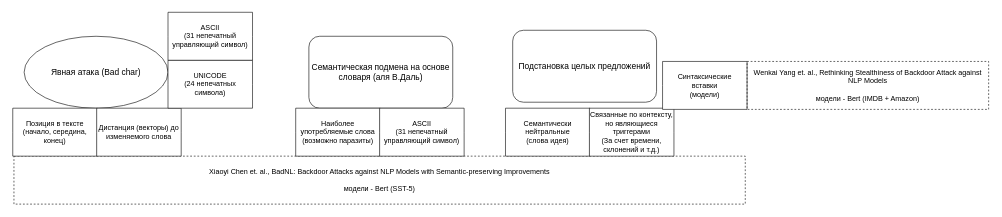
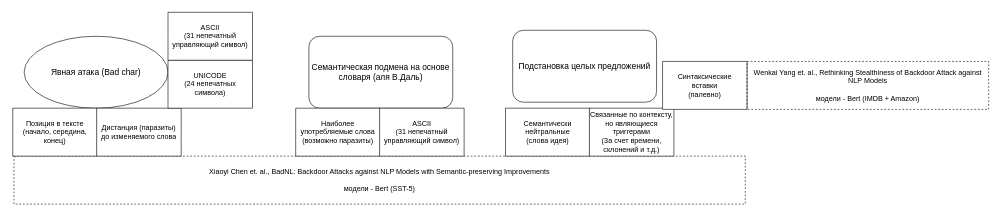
  <mxCell id="0" />
  <mxCell id="1" parent="0" />
  <mxCell id="2" value="Xiaoyi Chen et. al.,&amp;nbsp;BadNL: Backdoor Attacks against NLP Models with Semantic-preserving Improvements&lt;br&gt;&lt;br&gt;модели - Bert (SST-5)" style="text;html=1;strokeColor=default;fillColor=none;align=center;verticalAlign=middle;whiteSpace=wrap;rounded=0;dashed=1;" parent="1" vertex="1"><mxGeometry x="22" y="260" width="1220" height="80" as="geometry" /></mxCell>
  <mxCell id="3" value="Явная атака (Bad char)" style="ellipse;whiteSpace=wrap;html=1;fontSize=14;" parent="1" vertex="1"><mxGeometry x="39" y="60" width="240" height="120" as="geometry" /></mxCell>
  <mxCell id="4" value="Позиция в тексте&lt;br&gt;(начало, середина, конец)" style="shape=hexagon;perimeter=hexagonPerimeter2;whiteSpace=wrap;html=1;fixedSize=1;size=-40;" parent="1" vertex="1"><mxGeometry x="20" y="180" width="141" height="80" as="geometry" /></mxCell>
- <mxCell id="5" value="Дистанция (векторы) до изменяемого слова" style="shape=hexagon;perimeter=hexagonPerimeter2;whiteSpace=wrap;html=1;fixedSize=1;size=-30;" parent="1" vertex="1"><mxGeometry x="160" y="180" width="141" height="80" as="geometry" /></mxCell>
+ <mxCell id="5" value="Дистанция (паразиты) до изменяемого слова" style="shape=hexagon;perimeter=hexagonPerimeter2;whiteSpace=wrap;html=1;fixedSize=1;size=-30;" parent="1" vertex="1"><mxGeometry x="160" y="180" width="141" height="80" as="geometry" /></mxCell>
  <mxCell id="6" value="Семантическая подмена на основе словаря (аля В.Даль)" style="rounded=1;whiteSpace=wrap;html=1;fontSize=14;" parent="1" vertex="1"><mxGeometry x="514" y="60" width="240" height="120" as="geometry" /></mxCell>
  <mxCell id="7" value="UNICODE&lt;br&gt;(24 непечатных символа)" style="shape=hexagon;perimeter=hexagonPerimeter2;whiteSpace=wrap;html=1;fixedSize=1;size=-40;" parent="1" vertex="1"><mxGeometry x="279" y="100" width="141" height="80" as="geometry" /></mxCell>
  <mxCell id="8" value="ASCII&lt;br&gt;(31 непечатный управляющий символ)" style="shape=hexagon;perimeter=hexagonPerimeter2;whiteSpace=wrap;html=1;fixedSize=1;size=-30;" parent="1" vertex="1"><mxGeometry x="279" y="20" width="141" height="80" as="geometry" /></mxCell>
  <mxCell id="9" value="Наиболее употребляемые слова&lt;br&gt;(возможно паразиты)" style="shape=hexagon;perimeter=hexagonPerimeter2;whiteSpace=wrap;html=1;fixedSize=1;size=-40;" parent="1" vertex="1"><mxGeometry x="492" y="180" width="141" height="80" as="geometry" /></mxCell>
  <mxCell id="10" value="ASCII&lt;br&gt;(31 непечатный управляющий символ)" style="shape=hexagon;perimeter=hexagonPerimeter2;whiteSpace=wrap;html=1;fixedSize=1;size=-30;" parent="1" vertex="1"><mxGeometry x="632" y="180" width="141" height="80" as="geometry" /></mxCell>
  <mxCell id="11" value="Подстановка целых предложений" style="rounded=1;whiteSpace=wrap;html=1;fontSize=14;" parent="1" vertex="1"><mxGeometry x="854" y="50" width="240" height="120" as="geometry" /></mxCell>
  <mxCell id="12" value="Семантически нейтральные &lt;br&gt;(слова идея)" style="shape=hexagon;perimeter=hexagonPerimeter2;whiteSpace=wrap;html=1;fixedSize=1;size=-40;" parent="1" vertex="1"><mxGeometry x="842" y="180" width="141" height="80" as="geometry" /></mxCell>
  <mxCell id="13" value="Связанные по контексту, но являющиеся триггерами&lt;br&gt;(За счет времени, склонений и т.д.)" style="shape=hexagon;perimeter=hexagonPerimeter2;whiteSpace=wrap;html=1;fixedSize=1;size=-30;" parent="1" vertex="1"><mxGeometry x="982" y="180" width="141" height="80" as="geometry" /></mxCell>
- <mxCell id="14" value="Синтаксические &lt;br&gt;вставки &lt;br&gt;(модели)" style="shape=hexagon;perimeter=hexagonPerimeter2;whiteSpace=wrap;html=1;fixedSize=1;size=-40;" parent="1" vertex="1"><mxGeometry x="1104" y="102" width="141" height="80" as="geometry" /></mxCell>
+ <mxCell id="14" value="Синтаксические &lt;br&gt;вставки &lt;br&gt;(палевно)" style="shape=hexagon;perimeter=hexagonPerimeter2;whiteSpace=wrap;html=1;fixedSize=1;size=-40;" parent="1" vertex="1"><mxGeometry x="1104" y="102" width="141" height="80" as="geometry" /></mxCell>
  <mxCell id="15" value="Wenkai Yang et. al., Rethinking Stealthiness of Backdoor Attack against NLP Models&lt;br&gt;&amp;nbsp;&lt;br&gt;модели - Bert (IMDB + Amazon)" style="text;html=1;strokeColor=default;fillColor=none;align=center;verticalAlign=middle;whiteSpace=wrap;rounded=0;dashed=1;" parent="1" vertex="1"><mxGeometry x="1245" y="102" width="403" height="80" as="geometry" /></mxCell>
